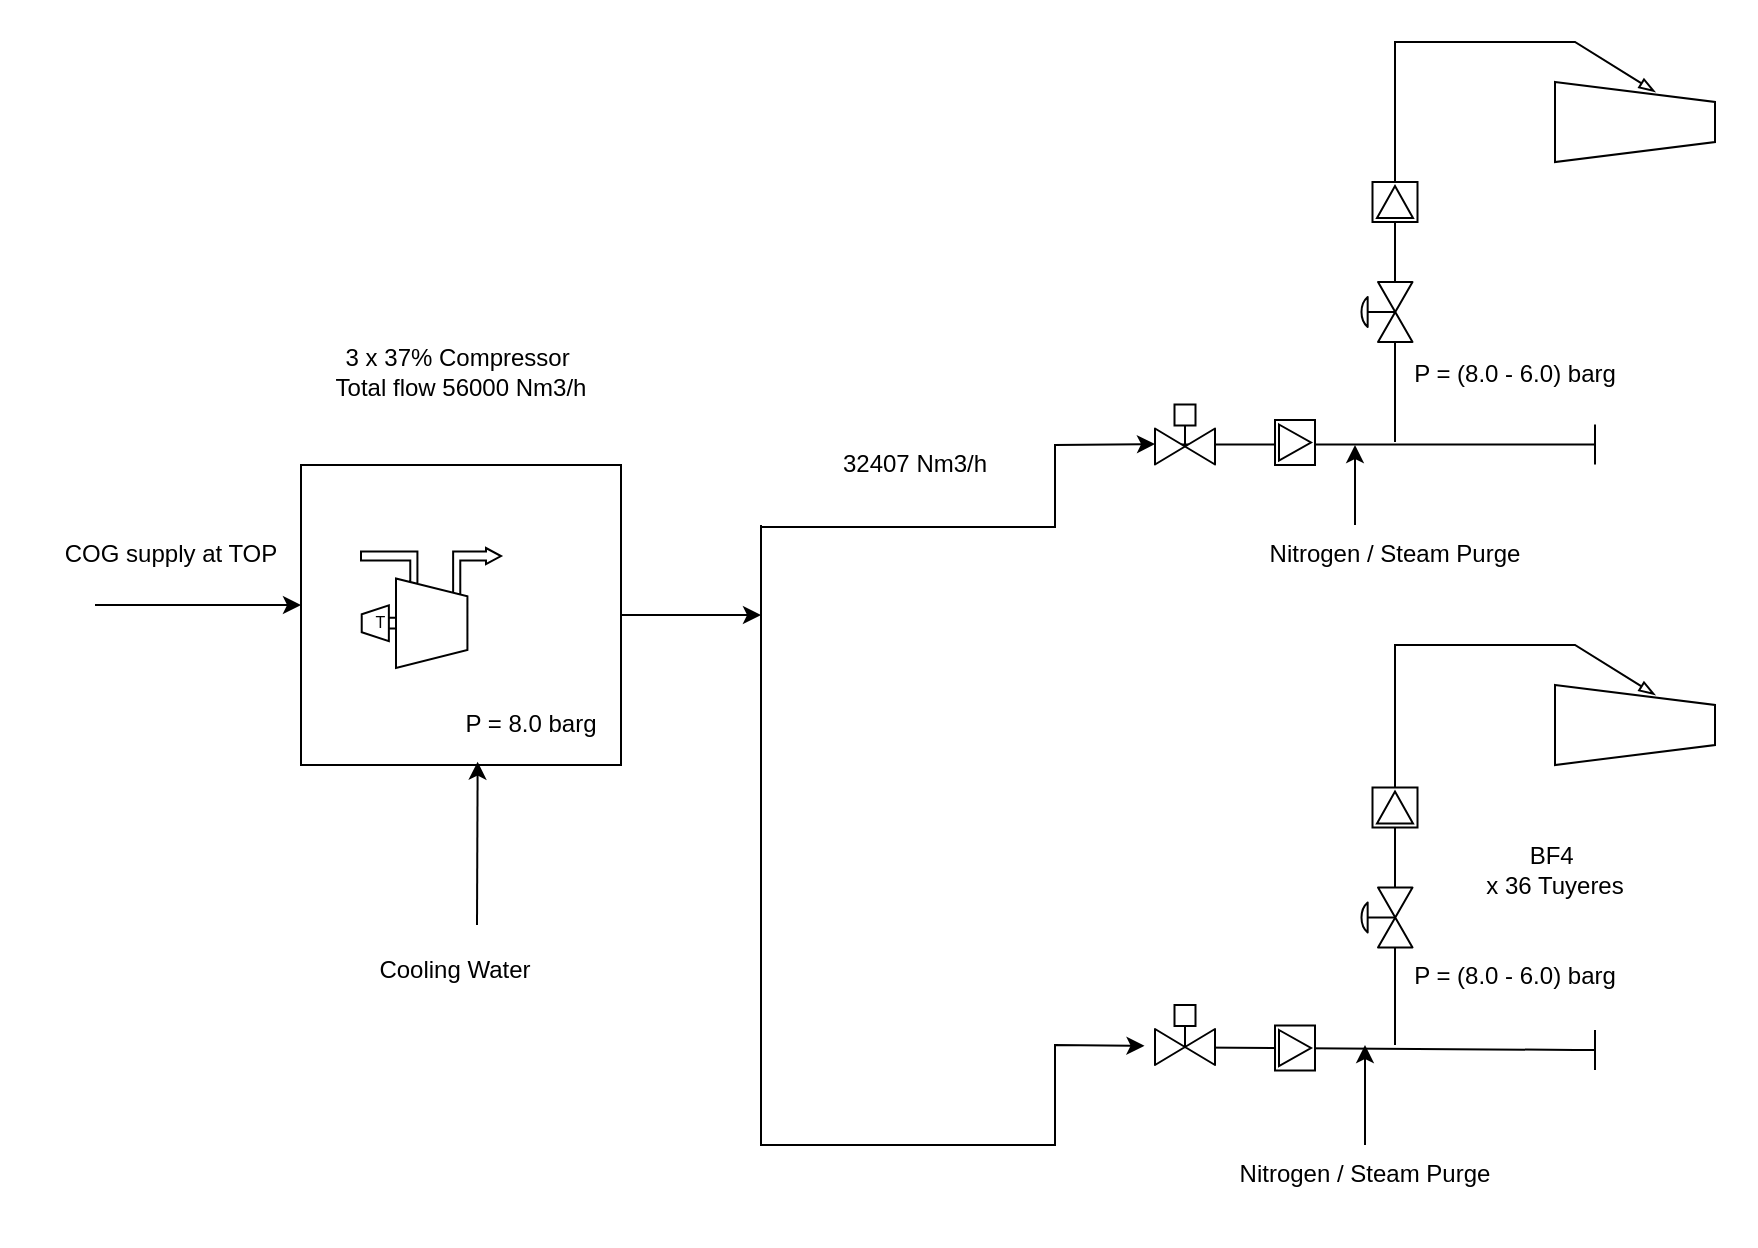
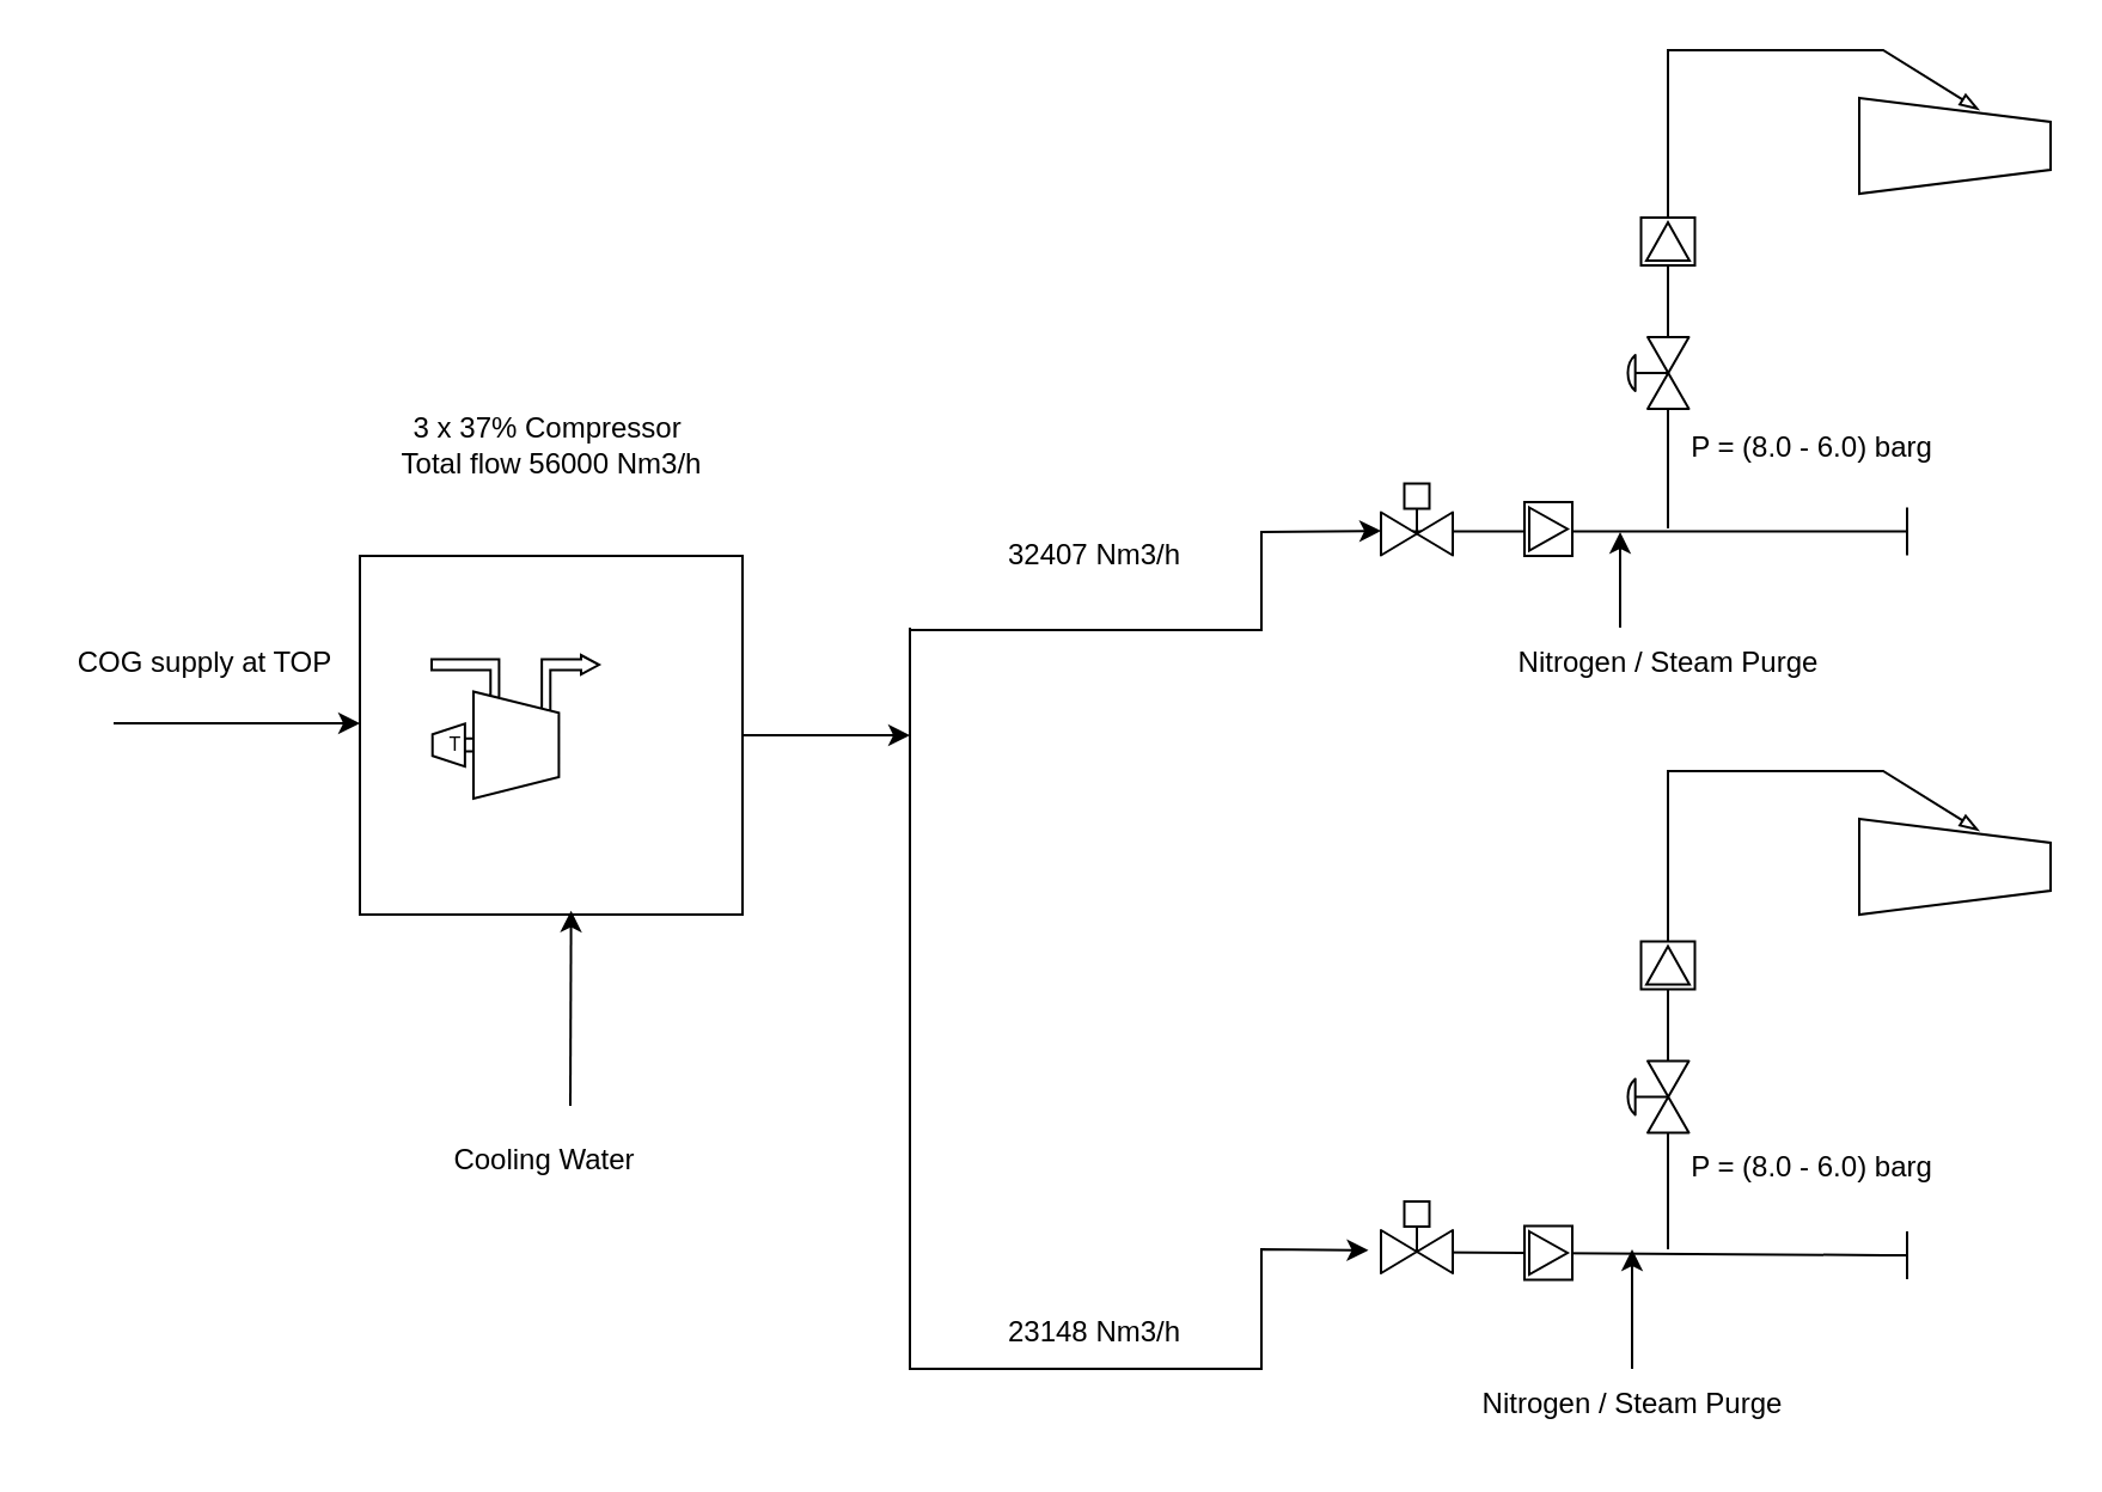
  <mxCell id="0" />
  <mxCell id="1" parent="0" />
  <mxCell id="2" style="edgeStyle=orthogonalEdgeStyle;rounded=0;orthogonalLoop=1;jettySize=auto;html=1;" edge="1" parent="1" source="3"><mxGeometry relative="1" as="geometry"><mxPoint x="380" y="307" as="targetPoint" /></mxGeometry></mxCell>
  <mxCell id="3" value="" style="whiteSpace=wrap;html=1;" vertex="1" parent="1"><mxGeometry x="150" y="232" width="160" height="150" as="geometry" /></mxCell>
  <mxCell id="4" value="&lt;table cellpadding=&quot;0&quot; cellspacing=&quot;0&quot; style=&quot;width:100%;height:100%;&quot;&gt;&lt;tr style=&quot;height:25%;&quot;&gt;&lt;td&gt;&lt;/td&gt;&lt;/tr&gt;&lt;tr style=&quot;height:75%;&quot;&gt;&lt;td align=&quot;left&quot; style=&quot;padding-left:11%;width:100%&quot;&gt;T&lt;/td&gt;&lt;/tr&gt;&lt;/table&gt;" style="shape=mxgraph.pid.compressors.centrifugal_compressor_-_turbine_driven;dashed=0;fontSize=8;html=1;overflow=fill;" vertex="1" parent="1"><mxGeometry x="180" y="273.5" width="70" height="60" as="geometry" /></mxCell>
  <mxCell id="5" value="" style="verticalLabelPosition=bottom;align=center;dashed=0;html=1;verticalAlign=top;shape=mxgraph.pid.piping.flange_in;pointerEvents=1;" vertex="1" parent="1"><mxGeometry x="787" y="211.75" width="10" height="20" as="geometry" /></mxCell>
  <mxCell id="6" value="" style="edgeStyle=none;orthogonalLoop=1;jettySize=auto;html=1;rounded=0;" edge="1" parent="1"><mxGeometry width="80" relative="1" as="geometry"><mxPoint x="47" y="302" as="sourcePoint" /><mxPoint x="150" y="302" as="targetPoint" /><Array as="points" /></mxGeometry></mxCell>
  <mxCell id="7" value="COG supply at TOP" style="text;html=1;align=center;verticalAlign=middle;resizable=0;points=[];autosize=1;strokeColor=none;fillColor=none;" vertex="1" parent="1"><mxGeometry x="20" y="261.75" width="130" height="30" as="geometry" /></mxCell>
  <mxCell id="8" value="" style="verticalLabelPosition=bottom;align=center;dashed=0;html=1;verticalAlign=top;shape=mxgraph.pid.piping.flange_in;pointerEvents=1;" vertex="1" parent="1"><mxGeometry x="787" y="514.5" width="10" height="20" as="geometry" /></mxCell>
  <mxCell id="9" style="edgeStyle=none;rounded=0;orthogonalLoop=1;jettySize=auto;html=1;entryX=1.079;entryY=0.552;entryDx=0;entryDy=0;entryPerimeter=0;endArrow=none;endFill=0;" edge="1" parent="1" source="8"><mxGeometry relative="1" as="geometry"><mxPoint x="598.58" y="523.29" as="targetPoint" /></mxGeometry></mxCell>
  <mxCell id="10" value="" style="edgeStyle=none;orthogonalLoop=1;jettySize=auto;html=1;rounded=0;entryX=0;entryY=0.659;entryDx=0;entryDy=0;entryPerimeter=0;" edge="1" parent="1" target="24"><mxGeometry width="100" relative="1" as="geometry"><mxPoint x="380" y="262.96" as="sourcePoint" /><mxPoint x="467.72" y="263.01" as="targetPoint" /><Array as="points"><mxPoint x="527" y="263" /><mxPoint x="527" y="222" /></Array></mxGeometry></mxCell>
  <mxCell id="11" style="edgeStyle=orthogonalEdgeStyle;rounded=0;orthogonalLoop=1;jettySize=auto;html=1;entryX=0;entryY=0.5;entryDx=0;entryDy=0;entryPerimeter=0;endArrow=none;endFill=0;" edge="1" parent="1" source="24" target="5"><mxGeometry relative="1" as="geometry"><mxPoint x="597" y="221.75" as="sourcePoint" /><Array as="points"><mxPoint x="697" y="221.5" /></Array></mxGeometry></mxCell>
  <mxCell id="12" value="" style="verticalLabelPosition=bottom;align=center;outlineConnect=0;dashed=0;html=1;verticalAlign=top;shape=mxgraph.pid.flow_sensors.vortex;" vertex="1" parent="1"><mxGeometry x="637" y="209.5" width="20" height="22.5" as="geometry" /></mxCell>
  <mxCell id="13" value="" style="edgeStyle=none;orthogonalLoop=1;jettySize=auto;html=1;rounded=0;entryX=-0.175;entryY=0.68;entryDx=0;entryDy=0;entryPerimeter=0;" edge="1" parent="1" target="26"><mxGeometry width="100" relative="1" as="geometry"><mxPoint x="380" y="262" as="sourcePoint" /><mxPoint x="470" y="572" as="targetPoint" /><Array as="points"><mxPoint x="380" y="572" /><mxPoint x="527" y="572" /><mxPoint x="527" y="522" /></Array></mxGeometry></mxCell>
  <mxCell id="14" value="" style="verticalLabelPosition=bottom;align=center;outlineConnect=0;dashed=0;html=1;verticalAlign=top;shape=mxgraph.pid.flow_sensors.vortex;" vertex="1" parent="1"><mxGeometry x="637" y="512.25" width="20" height="22.5" as="geometry" /></mxCell>
  <mxCell id="15" value="" style="verticalLabelPosition=bottom;align=center;dashed=0;html=1;verticalAlign=top;shape=mxgraph.pid.piping.concentric_reducer;" vertex="1" parent="1"><mxGeometry x="777" y="40.5" width="80" height="40" as="geometry" /></mxCell>
  <mxCell id="16" value="" style="edgeStyle=none;rounded=0;orthogonalLoop=1;jettySize=auto;html=1;entryX=0.627;entryY=0.125;entryDx=0;entryDy=0;entryPerimeter=0;endArrow=blockThin;endFill=0;" edge="1" parent="1" target="15"><mxGeometry relative="1" as="geometry"><mxPoint x="817" y="40.5" as="targetPoint" /><mxPoint x="697" y="220.5" as="sourcePoint" /><Array as="points"><mxPoint x="697" y="20.5" /><mxPoint x="787" y="20.5" /></Array></mxGeometry></mxCell>
  <mxCell id="17" value="" style="verticalLabelPosition=bottom;align=center;dashed=0;html=1;verticalAlign=top;shape=mxgraph.pid.piping.concentric_reducer;" vertex="1" parent="1"><mxGeometry x="777" y="342" width="80" height="40" as="geometry" /></mxCell>
  <mxCell id="18" value="" style="edgeStyle=none;rounded=0;orthogonalLoop=1;jettySize=auto;html=1;entryX=0.627;entryY=0.125;entryDx=0;entryDy=0;entryPerimeter=0;endArrow=blockThin;endFill=0;" edge="1" parent="1" target="17"><mxGeometry relative="1" as="geometry"><mxPoint x="817" y="342" as="targetPoint" /><mxPoint x="697" y="522" as="sourcePoint" /><Array as="points"><mxPoint x="697" y="322" /><mxPoint x="777" y="322" /><mxPoint x="787" y="322" /></Array></mxGeometry></mxCell>
  <mxCell id="19" value="" style="verticalLabelPosition=bottom;align=center;outlineConnect=0;dashed=0;html=1;verticalAlign=top;shape=mxgraph.pid.flow_sensors.vortex;direction=north;" vertex="1" parent="1"><mxGeometry x="685.75" y="393.25" width="22.5" height="20" as="geometry" /></mxCell>
  <mxCell id="20" value="" style="verticalLabelPosition=bottom;align=center;html=1;verticalAlign=top;pointerEvents=1;dashed=0;shape=mxgraph.pid2valves.valve;valveType=gate;actuator=diaph;direction=north;" vertex="1" parent="1"><mxGeometry x="677" y="443.25" width="28.75" height="30" as="geometry" /></mxCell>
  <mxCell id="21" value="" style="verticalLabelPosition=bottom;align=center;outlineConnect=0;dashed=0;html=1;verticalAlign=top;shape=mxgraph.pid.flow_sensors.vortex;direction=north;" vertex="1" parent="1"><mxGeometry x="685.75" y="90.5" width="22.5" height="20" as="geometry" /></mxCell>
  <mxCell id="22" value="" style="verticalLabelPosition=bottom;align=center;html=1;verticalAlign=top;pointerEvents=1;dashed=0;shape=mxgraph.pid2valves.valve;valveType=gate;actuator=diaph;direction=north;" vertex="1" parent="1"><mxGeometry x="677" y="140.5" width="28.75" height="30" as="geometry" /></mxCell>
  <mxCell id="23" value="" style="edgeStyle=orthogonalEdgeStyle;rounded=0;orthogonalLoop=1;jettySize=auto;html=1;entryX=0;entryY=0.5;entryDx=0;entryDy=0;entryPerimeter=0;endArrow=none;endFill=0;" edge="1" parent="1" target="24"><mxGeometry relative="1" as="geometry"><mxPoint x="597" y="221.75" as="sourcePoint" /><mxPoint x="787" y="221.5" as="targetPoint" /></mxGeometry></mxCell>
  <mxCell id="24" value="" style="verticalLabelPosition=bottom;align=center;html=1;verticalAlign=top;pointerEvents=1;dashed=0;shape=mxgraph.pid2valves.valve;valveType=gate;actuator=powered" vertex="1" parent="1"><mxGeometry x="577" y="201.75" width="30" height="30" as="geometry" /></mxCell>
  <mxCell id="25" value="" style="part=1;strokeColor=none;fillColor=none;fontStyle=1;fontSize=14;" vertex="1" parent="24"><mxGeometry x="9.75" width="10.5" height="10.5" as="geometry" /></mxCell>
  <mxCell id="26" value="" style="verticalLabelPosition=bottom;align=center;html=1;verticalAlign=top;pointerEvents=1;dashed=0;shape=mxgraph.pid2valves.valve;valveType=gate;actuator=powered" vertex="1" parent="1"><mxGeometry x="577" y="502" width="30" height="30" as="geometry" /></mxCell>
  <mxCell id="27" value="" style="part=1;strokeColor=none;fillColor=none;fontStyle=1;fontSize=14;" vertex="1" parent="26"><mxGeometry x="9.75" width="10.5" height="10.5" as="geometry" /></mxCell>
  <mxCell id="28" value="3 x 37% Compressor&amp;nbsp;&lt;div&gt;Total flow 56000 Nm3/h&lt;/div&gt;" style="text;html=1;align=center;verticalAlign=middle;resizable=0;points=[];autosize=1;strokeColor=none;fillColor=none;" vertex="1" parent="1"><mxGeometry x="155" y="165.5" width="150" height="40" as="geometry" /></mxCell>
- <mxCell id="29" value="BF4&amp;nbsp;&lt;div&gt;x 36 Tuyeres&lt;/div&gt;" style="text;html=1;align=center;verticalAlign=middle;resizable=0;points=[];autosize=1;strokeColor=none;fillColor=none;" vertex="1" parent="1"><mxGeometry x="732" y="415" width="90" height="40" as="geometry" /></mxCell>
  <mxCell id="30" value="32407 Nm3/h" style="text;html=1;align=center;verticalAlign=middle;resizable=0;points=[];autosize=1;strokeColor=none;fillColor=none;" vertex="1" parent="1"><mxGeometry x="407" y="216.75" width="100" height="30" as="geometry" /></mxCell>
- <mxCell id="32" value="P = 8.0 barg" style="text;html=1;align=center;verticalAlign=middle;resizable=0;points=[];autosize=1;strokeColor=none;fillColor=none;" vertex="1" parent="1"><mxGeometry x="220" y="347" width="90" height="30" as="geometry" /></mxCell>
+ <mxCell id="31" value="23148 Nm3/h" style="text;html=1;align=center;verticalAlign=middle;resizable=0;points=[];autosize=1;strokeColor=none;fillColor=none;" vertex="1" parent="1"><mxGeometry x="407" y="542" width="100" height="30" as="geometry" /></mxCell>
  <mxCell id="33" value="P = (8.0 - 6.0) barg" style="text;html=1;align=center;verticalAlign=middle;resizable=0;points=[];autosize=1;strokeColor=none;fillColor=none;" vertex="1" parent="1"><mxGeometry x="697" y="171.75" width="120" height="30" as="geometry" /></mxCell>
  <mxCell id="34" value="P = (8.0 - 6.0) barg" style="text;html=1;align=center;verticalAlign=middle;resizable=0;points=[];autosize=1;strokeColor=none;fillColor=none;" vertex="1" parent="1"><mxGeometry x="697" y="473.25" width="120" height="30" as="geometry" /></mxCell>
  <mxCell id="35" style="edgeStyle=orthogonalEdgeStyle;rounded=0;orthogonalLoop=1;jettySize=auto;html=1;" edge="1" parent="1" source="36"><mxGeometry relative="1" as="geometry"><mxPoint x="682" y="522" as="targetPoint" /></mxGeometry></mxCell>
  <mxCell id="36" value="Nitrogen / Steam Purge" style="text;html=1;align=center;verticalAlign=middle;resizable=0;points=[];autosize=1;strokeColor=none;fillColor=none;" vertex="1" parent="1"><mxGeometry x="607" y="572" width="150" height="30" as="geometry" /></mxCell>
  <mxCell id="37" value="Nitrogen / Steam Purge" style="text;html=1;align=center;verticalAlign=middle;resizable=0;points=[];autosize=1;strokeColor=none;fillColor=none;" vertex="1" parent="1"><mxGeometry x="622" y="261.75" width="150" height="30" as="geometry" /></mxCell>
  <mxCell id="38" value="" style="edgeStyle=none;orthogonalLoop=1;jettySize=auto;html=1;rounded=0;" edge="1" parent="1"><mxGeometry width="100" relative="1" as="geometry"><mxPoint x="677" y="262" as="sourcePoint" /><mxPoint x="677" y="222" as="targetPoint" /><Array as="points" /></mxGeometry></mxCell>
  <mxCell id="39" value="" style="edgeStyle=none;orthogonalLoop=1;jettySize=auto;html=1;rounded=0;entryX=0.552;entryY=0.989;entryDx=0;entryDy=0;entryPerimeter=0;" edge="1" parent="1" target="3"><mxGeometry width="100" relative="1" as="geometry"><mxPoint x="238" y="462" as="sourcePoint" /><mxPoint x="287" y="472" as="targetPoint" /><Array as="points" /></mxGeometry></mxCell>
  <mxCell id="40" value="Cooling Water" style="text;html=1;align=center;verticalAlign=middle;resizable=0;points=[];autosize=1;strokeColor=none;fillColor=none;" vertex="1" parent="1"><mxGeometry x="177" y="470" width="100" height="30" as="geometry" /></mxCell>
